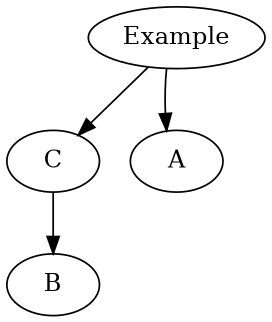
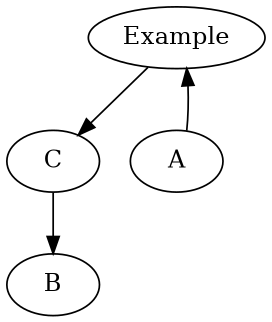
  digraph {
    node [nodeType=port]
    C
    B
    Example [nodeType=""]
    A
    C -> B
    Example -> C [inputPort=C]
-   Example -> A [outputPort=B]
+   A -> Example [outputPort=B]
  }
